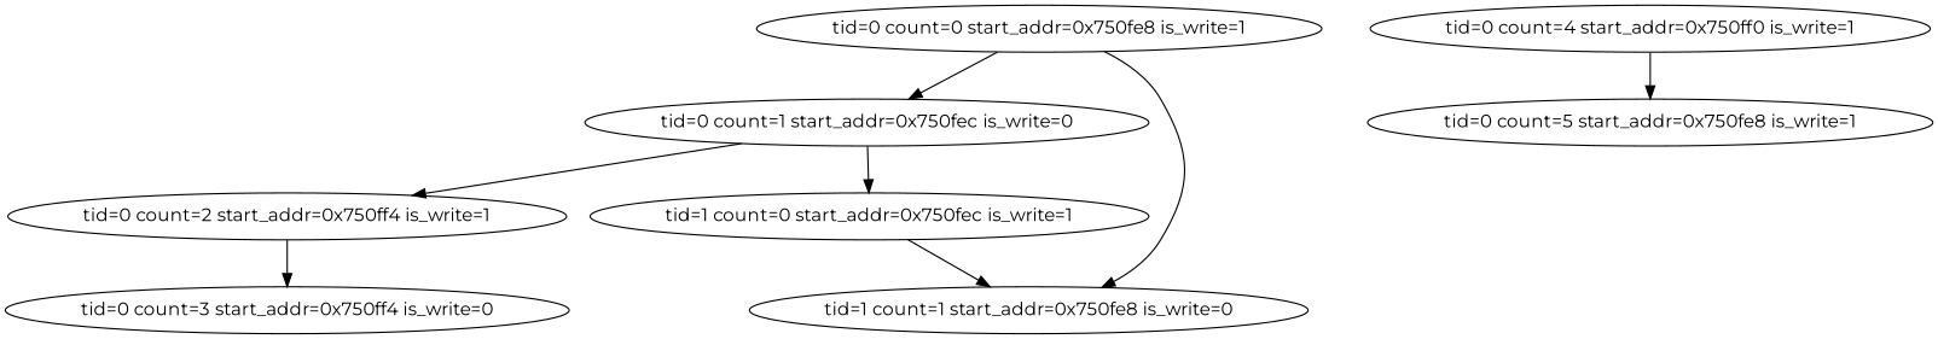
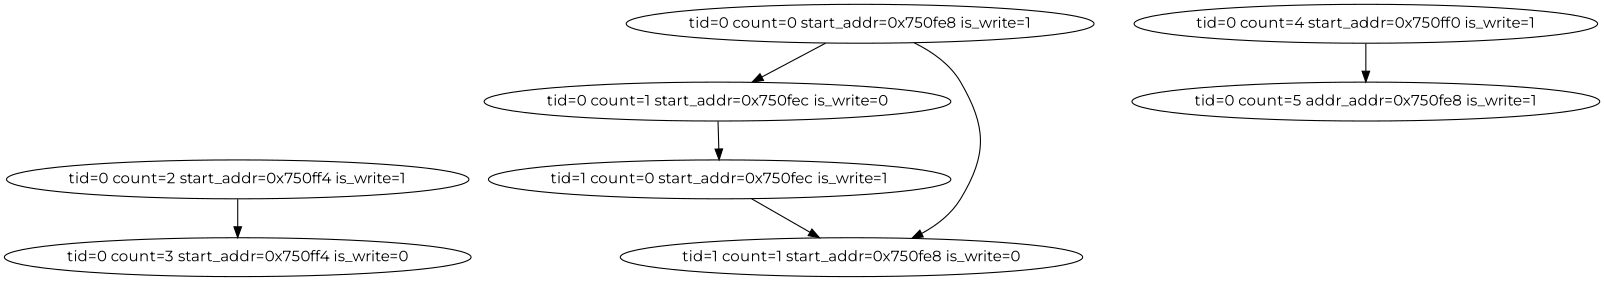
  digraph {
    fontname=Montserrat
    node [count=0 fontname=Montserrat is_write=1 start_addr="0x750fe8" tid=0]
    edge [fontname=Montserrat]
    n1 [label="tid=0 count=0 start_addr=0x750fe8 is_write=1"]
    n2 [count=1 is_write=0 label="tid=0 count=1 start_addr=0x750fec is_write=0" start_addr="0x750fec"]
    n3 [count=1 is_write=0 label="tid=1 count=1 start_addr=0x750fe8 is_write=0" tid=1]
    n4 [count=2 label="tid=0 count=2 start_addr=0x750ff4 is_write=1" start_addr="0x750ff4"]
    n5 [label="tid=1 count=0 start_addr=0x750fec is_write=1" start_addr="0x750fec" tid=1]
    n6 [count=3 is_write=0 label="tid=0 count=3 start_addr=0x750ff4 is_write=0" start_addr="0x750ff4"]
    n7 [count=4 label="tid=0 count=4 start_addr=0x750ff0 is_write=1" start_addr="0x750ff0"]
-   n8 [count=5 label="tid=0 count=5 start_addr=0x750fe8 is_write=1"]
+   n8 [count=5 label="tid=0 count=5 addr_addr=0x750fe8 is_write=1"]
    n1 -> n2
    n1 -> n3
-   n2 -> n4
    n2 -> n5
    n4 -> n6
    n5 -> n3
    n7 -> n8
  }
